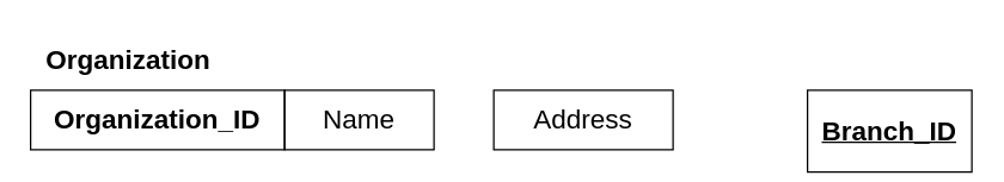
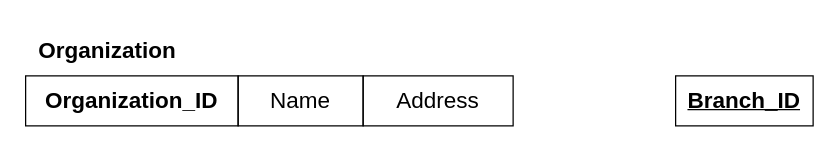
  <mxCell id="0" />
  <mxCell id="1" parent="0" />
  <mxCell id="2" value="Organization" style="text;strokeColor=none;fillColor=none;html=1;fontSize=18;fontStyle=1;verticalAlign=middle;align=center;" parent="1" vertex="1"><mxGeometry x="20" y="20" width="130" height="40" as="geometry" /></mxCell>
  <mxCell id="3" value="Name" style="whiteSpace=wrap;html=1;align=center;strokeColor=default;fontSize=18;fillColor=none;" parent="1" vertex="1"><mxGeometry x="190" y="60" width="100" height="40" as="geometry" /></mxCell>
  <mxCell id="4" value="&lt;b&gt;Organization_ID&lt;/b&gt;" style="whiteSpace=wrap;html=1;align=center;strokeColor=default;fontSize=18;fillColor=none;" parent="1" vertex="1"><mxGeometry x="20" y="60" width="170" height="40" as="geometry" /></mxCell>
- <mxCell id="5" value="&lt;b&gt;&lt;u&gt;Branch_ID&lt;/u&gt;&lt;/b&gt;" style="whiteSpace=wrap;html=1;align=center;strokeColor=default;fontSize=18;fillColor=none;" parent="1" vertex="1"><mxGeometry x="540" y="60" width="110" height="55" as="geometry" /></mxCell>
- <mxCell id="6" value="Address" style="whiteSpace=wrap;html=1;align=center;strokeColor=default;fontSize=18;fillColor=none;" parent="1" vertex="1"><mxGeometry x="330" y="60" width="120" height="40" as="geometry" /></mxCell>
+ <mxCell id="5" value="&lt;b&gt;&lt;u&gt;Branch_ID&lt;/u&gt;&lt;/b&gt;" style="whiteSpace=wrap;html=1;align=center;strokeColor=default;fontSize=18;fillColor=none;" parent="1" vertex="1"><mxGeometry x="540" y="60" width="110" height="40" as="geometry" /></mxCell>
+ <mxCell id="6" value="Address" style="whiteSpace=wrap;html=1;align=center;strokeColor=default;fontSize=18;fillColor=none;" parent="1" vertex="1"><mxGeometry x="290" y="60" width="120" height="40" as="geometry" /></mxCell>
